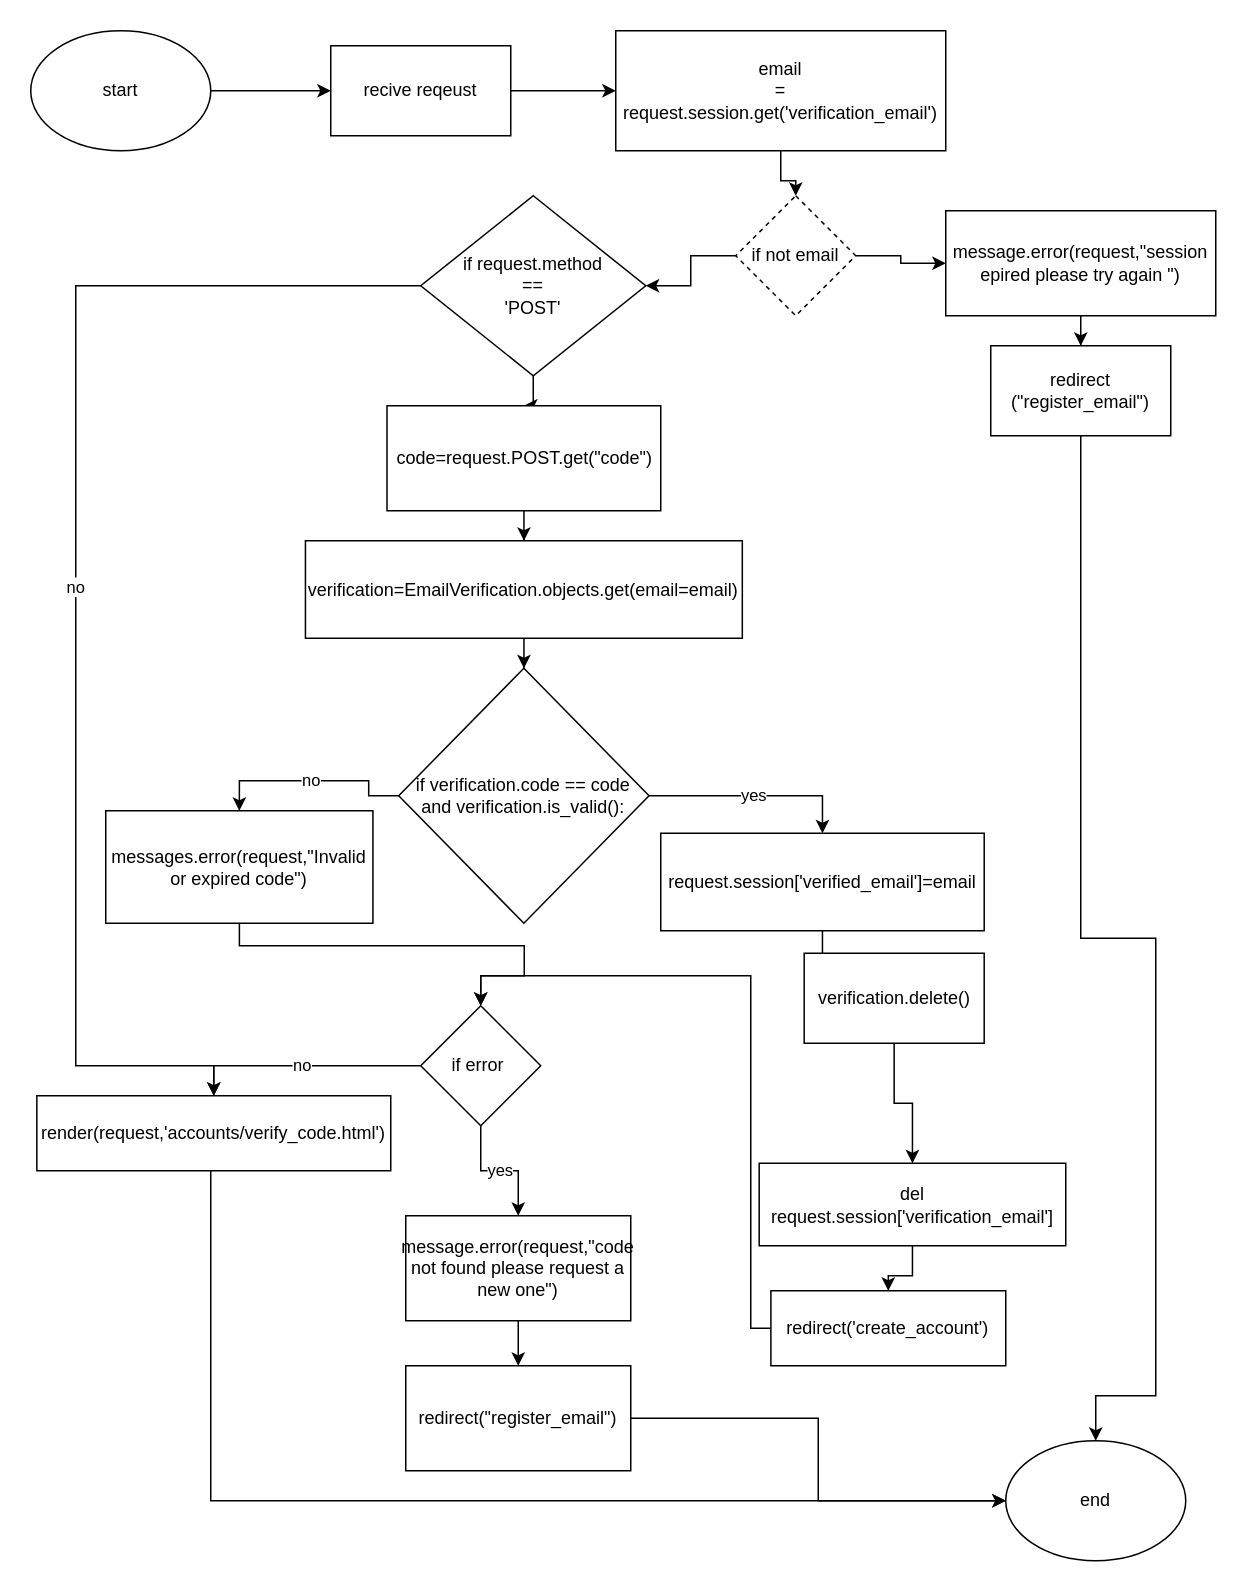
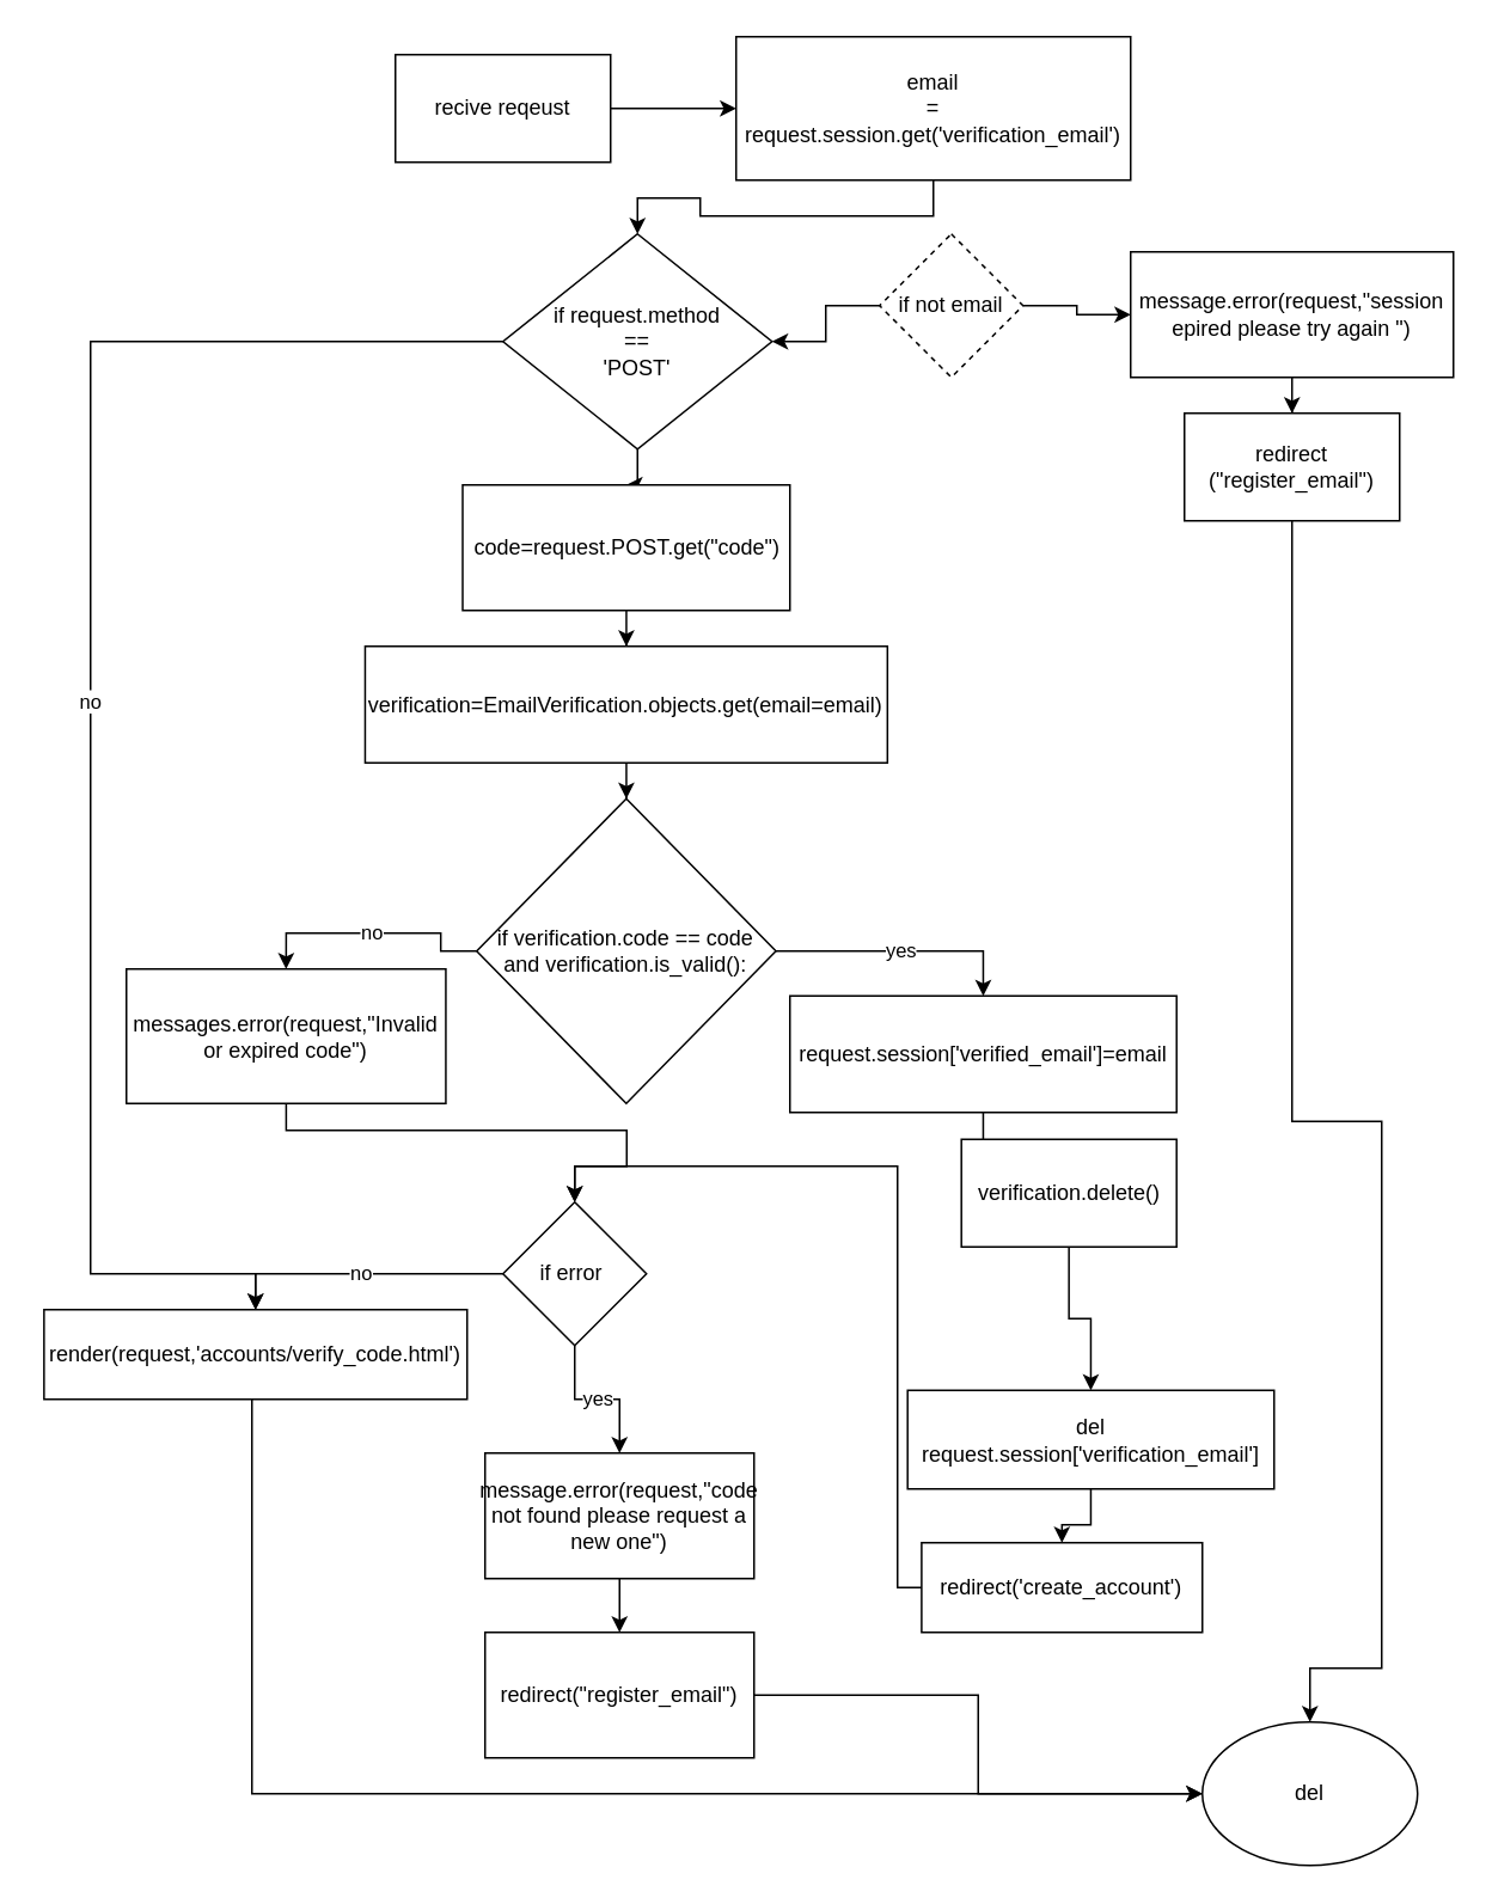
  <mxCell id="0" />
  <mxCell id="1" parent="0" />
- <mxCell id="2" value="" style="edgeStyle=orthogonalEdgeStyle;rounded=0;orthogonalLoop=1;jettySize=auto;html=1;" edge="1" parent="1" source="3" target="5"><mxGeometry relative="1" as="geometry" /></mxCell>
- <mxCell id="3" value="start" style="ellipse;whiteSpace=wrap;html=1;" vertex="1" parent="1"><mxGeometry x="20" y="20" width="120" height="80" as="geometry" /></mxCell>
  <mxCell id="4" value="" style="edgeStyle=orthogonalEdgeStyle;rounded=0;orthogonalLoop=1;jettySize=auto;html=1;" edge="1" parent="1" source="5" target="7"><mxGeometry relative="1" as="geometry" /></mxCell>
  <mxCell id="5" value="recive reqeust" style="whiteSpace=wrap;html=1;" vertex="1" parent="1"><mxGeometry x="220" y="30" width="120" height="60" as="geometry" /></mxCell>
- <mxCell id="6" value="" style="edgeStyle=orthogonalEdgeStyle;rounded=0;orthogonalLoop=1;jettySize=auto;html=1;" edge="1" parent="1" source="7" target="10"><mxGeometry relative="1" as="geometry" /></mxCell>
+ <mxCell id="6" value="" style="edgeStyle=orthogonalEdgeStyle;rounded=0;orthogonalLoop=1;jettySize=auto;html=1;" edge="1" parent="1" source="7" target="17"><mxGeometry relative="1" as="geometry" /></mxCell>
  <mxCell id="7" value="email&lt;div&gt;=&lt;/div&gt;&lt;div&gt;request.session.get('verification_email')&lt;/div&gt;" style="whiteSpace=wrap;html=1;" vertex="1" parent="1"><mxGeometry x="410" y="20" width="220" height="80" as="geometry" /></mxCell>
  <mxCell id="8" value="" style="edgeStyle=orthogonalEdgeStyle;rounded=0;orthogonalLoop=1;jettySize=auto;html=1;" edge="1" parent="1" source="10" target="12"><mxGeometry relative="1" as="geometry" /></mxCell>
  <mxCell id="9" value="" style="edgeStyle=orthogonalEdgeStyle;rounded=0;orthogonalLoop=1;jettySize=auto;html=1;" edge="1" parent="1" source="10" target="17"><mxGeometry relative="1" as="geometry" /></mxCell>
  <mxCell id="10" value="if not email" style="rhombus;whiteSpace=wrap;html=1;dashed=1;" vertex="1" parent="1"><mxGeometry x="490" y="130" width="80" height="80" as="geometry" /></mxCell>
  <mxCell id="11" value="" style="edgeStyle=orthogonalEdgeStyle;rounded=0;orthogonalLoop=1;jettySize=auto;html=1;" edge="1" parent="1" source="12" target="14"><mxGeometry relative="1" as="geometry" /></mxCell>
  <mxCell id="12" value="message.error(request,&quot;session epired please try again &quot;)" style="whiteSpace=wrap;html=1;" vertex="1" parent="1"><mxGeometry x="630" y="140" width="180" height="70" as="geometry" /></mxCell>
  <mxCell id="13" style="edgeStyle=orthogonalEdgeStyle;rounded=0;orthogonalLoop=1;jettySize=auto;html=1;entryX=0.5;entryY=0;entryDx=0;entryDy=0;" edge="1" parent="1" source="14" target="44"><mxGeometry relative="1" as="geometry"><mxPoint x="740" y="590" as="targetPoint" /><Array as="points"><mxPoint x="720" y="625" /><mxPoint x="770" y="625" /><mxPoint x="770" y="930" /><mxPoint x="730" y="930" /></Array></mxGeometry></mxCell>
  <mxCell id="14" value="redirect (&quot;register_email&quot;)" style="whiteSpace=wrap;html=1;" vertex="1" parent="1"><mxGeometry x="660" y="230" width="120" height="60" as="geometry" /></mxCell>
  <mxCell id="15" value="" style="edgeStyle=orthogonalEdgeStyle;rounded=0;orthogonalLoop=1;jettySize=auto;html=1;" edge="1" parent="1" source="17" target="19"><mxGeometry relative="1" as="geometry" /></mxCell>
  <mxCell id="16" value="no" style="edgeStyle=orthogonalEdgeStyle;rounded=0;orthogonalLoop=1;jettySize=auto;html=1;entryX=0.5;entryY=0;entryDx=0;entryDy=0;" edge="1" parent="1" source="17" target="39"><mxGeometry relative="1" as="geometry"><mxPoint x="50" y="690" as="targetPoint" /><Array as="points"><mxPoint x="50" y="190" /><mxPoint x="50" y="710" /><mxPoint x="142" y="710" /></Array></mxGeometry></mxCell>
  <mxCell id="17" value="if request.method&lt;div&gt;==&lt;/div&gt;&lt;div&gt;'POST'&lt;/div&gt;" style="rhombus;whiteSpace=wrap;html=1;" vertex="1" parent="1"><mxGeometry x="280" y="130" width="150" height="120" as="geometry" /></mxCell>
  <mxCell id="18" value="" style="edgeStyle=orthogonalEdgeStyle;rounded=0;orthogonalLoop=1;jettySize=auto;html=1;" edge="1" parent="1" source="19" target="21"><mxGeometry relative="1" as="geometry" /></mxCell>
  <mxCell id="19" value="code=request.POST.get(&quot;code&quot;)" style="whiteSpace=wrap;html=1;" vertex="1" parent="1"><mxGeometry x="257.5" y="270" width="182.5" height="70" as="geometry" /></mxCell>
  <mxCell id="20" value="" style="edgeStyle=orthogonalEdgeStyle;rounded=0;orthogonalLoop=1;jettySize=auto;html=1;" edge="1" parent="1" source="21" target="24"><mxGeometry relative="1" as="geometry" /></mxCell>
  <mxCell id="21" value="verification=EmailVerification.objects.get(email=email)" style="whiteSpace=wrap;html=1;" vertex="1" parent="1"><mxGeometry x="203.13" y="360" width="291.25" height="65" as="geometry" /></mxCell>
  <mxCell id="22" value="yes" style="edgeStyle=orthogonalEdgeStyle;rounded=0;orthogonalLoop=1;jettySize=auto;html=1;entryX=0.5;entryY=0;entryDx=0;entryDy=0;" edge="1" parent="1" source="24" target="26"><mxGeometry relative="1" as="geometry" /></mxCell>
  <mxCell id="23" value="no" style="edgeStyle=orthogonalEdgeStyle;rounded=0;orthogonalLoop=1;jettySize=auto;html=1;entryX=0.5;entryY=0;entryDx=0;entryDy=0;" edge="1" parent="1" source="24" target="28"><mxGeometry relative="1" as="geometry" /></mxCell>
  <mxCell id="24" value="if verification.code == code and verification.is_valid():" style="rhombus;whiteSpace=wrap;html=1;" vertex="1" parent="1"><mxGeometry x="265.32" y="445" width="166.87" height="170" as="geometry" /></mxCell>
  <mxCell id="25" value="" style="edgeStyle=orthogonalEdgeStyle;rounded=0;orthogonalLoop=1;jettySize=auto;html=1;" edge="1" parent="1" source="26" target="30"><mxGeometry relative="1" as="geometry" /></mxCell>
  <mxCell id="26" value="request.session['verified_email']=email" style="whiteSpace=wrap;html=1;" vertex="1" parent="1"><mxGeometry x="440" y="555" width="215.64" height="65" as="geometry" /></mxCell>
  <mxCell id="27" style="edgeStyle=orthogonalEdgeStyle;rounded=0;orthogonalLoop=1;jettySize=auto;html=1;entryX=0.5;entryY=0;entryDx=0;entryDy=0;" edge="1" parent="1" source="28" target="37"><mxGeometry relative="1" as="geometry"><mxPoint x="220" y="730" as="targetPoint" /><Array as="points"><mxPoint x="159" y="630" /><mxPoint x="349" y="630" /><mxPoint x="349" y="650" /><mxPoint x="320" y="650" /></Array></mxGeometry></mxCell>
  <mxCell id="28" value="messages.error(request,&quot;Invalid or expired code&quot;)" style="whiteSpace=wrap;html=1;" vertex="1" parent="1"><mxGeometry x="70" y="540" width="178.12" height="75" as="geometry" /></mxCell>
  <mxCell id="29" value="" style="edgeStyle=orthogonalEdgeStyle;rounded=0;orthogonalLoop=1;jettySize=auto;html=1;" edge="1" parent="1" source="30" target="32"><mxGeometry relative="1" as="geometry" /></mxCell>
  <mxCell id="30" value="verification.delete()" style="whiteSpace=wrap;html=1;" vertex="1" parent="1"><mxGeometry x="535.625" y="635" width="120" height="60" as="geometry" /></mxCell>
  <mxCell id="31" value="" style="edgeStyle=orthogonalEdgeStyle;rounded=0;orthogonalLoop=1;jettySize=auto;html=1;" edge="1" parent="1" source="32" target="34"><mxGeometry relative="1" as="geometry" /></mxCell>
  <mxCell id="32" value="del request.session['verification_email']" style="whiteSpace=wrap;html=1;" vertex="1" parent="1"><mxGeometry x="505.63" y="775" width="204.38" height="55" as="geometry" /></mxCell>
  <mxCell id="33" style="edgeStyle=orthogonalEdgeStyle;rounded=0;orthogonalLoop=1;jettySize=auto;html=1;exitX=0;exitY=0.5;exitDx=0;exitDy=0;entryX=0.5;entryY=0;entryDx=0;entryDy=0;" edge="1" parent="1" source="34" target="37"><mxGeometry relative="1" as="geometry"><mxPoint x="320" y="620" as="targetPoint" /><Array as="points"><mxPoint x="500" y="885" /><mxPoint x="500" y="650" /><mxPoint x="320" y="650" /></Array></mxGeometry></mxCell>
  <mxCell id="34" value="redirect('create_account')" style="whiteSpace=wrap;html=1;" vertex="1" parent="1"><mxGeometry x="513.43" y="860" width="156.57" height="50" as="geometry" /></mxCell>
  <mxCell id="35" value="no" style="edgeStyle=orthogonalEdgeStyle;rounded=0;orthogonalLoop=1;jettySize=auto;html=1;entryX=0.5;entryY=0;entryDx=0;entryDy=0;" edge="1" parent="1" source="37" target="39"><mxGeometry relative="1" as="geometry" /></mxCell>
  <mxCell id="36" value="yes" style="edgeStyle=orthogonalEdgeStyle;rounded=0;orthogonalLoop=1;jettySize=auto;html=1;" edge="1" parent="1" source="37" target="41"><mxGeometry relative="1" as="geometry" /></mxCell>
  <mxCell id="37" value="if error&amp;nbsp;" style="rhombus;whiteSpace=wrap;html=1;" vertex="1" parent="1"><mxGeometry x="280" y="670" width="80" height="80" as="geometry" /></mxCell>
  <mxCell id="38" style="edgeStyle=orthogonalEdgeStyle;rounded=0;orthogonalLoop=1;jettySize=auto;html=1;" edge="1" parent="1" source="39" target="44"><mxGeometry relative="1" as="geometry"><Array as="points"><mxPoint x="140" y="1000" /></Array></mxGeometry></mxCell>
  <mxCell id="39" value="render(request,'accounts/verify_code.html')" style="whiteSpace=wrap;html=1;" vertex="1" parent="1"><mxGeometry x="24.06" y="730" width="235.94" height="50" as="geometry" /></mxCell>
  <mxCell id="40" value="" style="edgeStyle=orthogonalEdgeStyle;rounded=0;orthogonalLoop=1;jettySize=auto;html=1;" edge="1" parent="1" source="41" target="43"><mxGeometry relative="1" as="geometry" /></mxCell>
  <mxCell id="41" value="message.error(request,&quot;code not found please request a new one&quot;)" style="whiteSpace=wrap;html=1;" vertex="1" parent="1"><mxGeometry x="270" y="810" width="150" height="70" as="geometry" /></mxCell>
  <mxCell id="42" style="edgeStyle=orthogonalEdgeStyle;rounded=0;orthogonalLoop=1;jettySize=auto;html=1;entryX=0;entryY=0.5;entryDx=0;entryDy=0;" edge="1" parent="1" source="43" target="44"><mxGeometry relative="1" as="geometry"><mxPoint x="360" y="1000" as="targetPoint" /></mxGeometry></mxCell>
  <mxCell id="43" value="redirect(&quot;register_email&quot;)" style="whiteSpace=wrap;html=1;" vertex="1" parent="1"><mxGeometry x="270" y="910" width="150" height="70" as="geometry" /></mxCell>
- <mxCell id="44" value="end" style="ellipse;whiteSpace=wrap;html=1;" vertex="1" parent="1"><mxGeometry x="670" y="960" width="120" height="80" as="geometry" /></mxCell>
+ <mxCell id="44" value="del" style="ellipse;whiteSpace=wrap;html=1;" vertex="1" parent="1"><mxGeometry x="670" y="960" width="120" height="80" as="geometry" /></mxCell>
